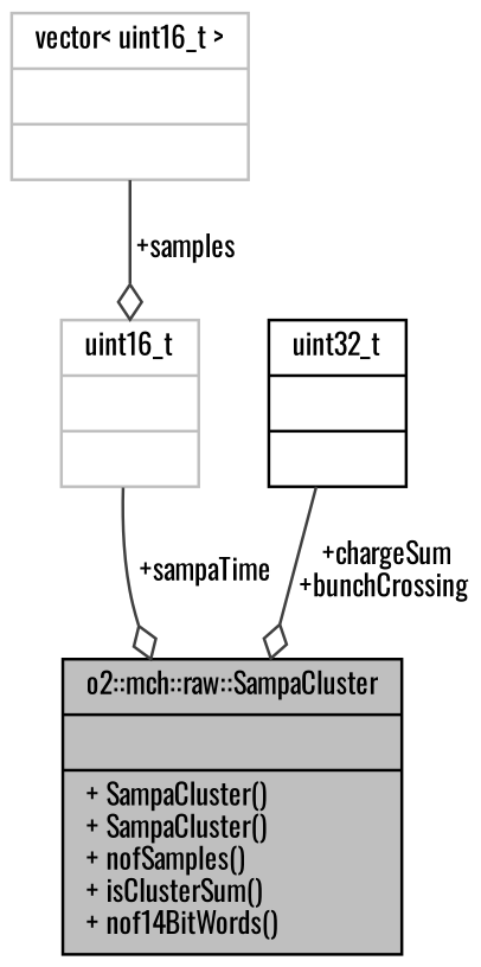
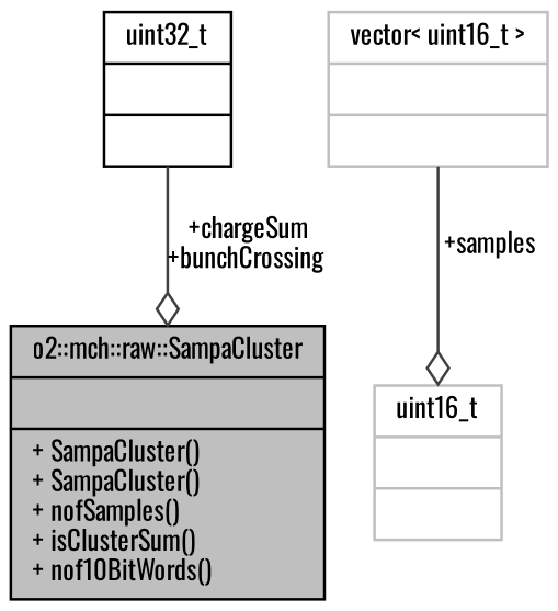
  digraph {
    fontname=Oswald
    node [color=black fontname=Oswald fontsize=10 shape=record]
    edge [arrowhead=odiamond color=grey25 fontname=Oswald fontsize=10 labelfontname=Helvetica labelfontsize=10 style=solid]
-   n1 [fillcolor=grey75 fontcolor=black height=0.2 label="{o2::mch::raw::SampaCluster\n||+ SampaCluster()\l+ SampaCluster()\l+ nofSamples()\l+ isClusterSum()\l+ nof14BitWords()\l}" style=filled width=0.4]
+   n1 [fillcolor=grey75 fontcolor=black height=0.2 label="{o2::mch::raw::SampaCluster\n||+ SampaCluster()\l+ SampaCluster()\l+ nofSamples()\l+ isClusterSum()\l+ nof10BitWords()\l}" style=filled width=0.4]
    n2 [color=grey75 height=0.2 label="{uint16_t\n||}" width=0.4]
    n3 [color=grey75 height=0.2 label="{vector\< uint16_t \>\n||}" width=0.4]
    n4 [height=0.2 label="{uint32_t\n||}" width=0.4]
-   n2 -> n1 [label=" +sampaTime"]
    n3 -> n2 [label=" +samples"]
    n4 -> n1 [label=" +chargeSum\n+bunchCrossing"]
  }
